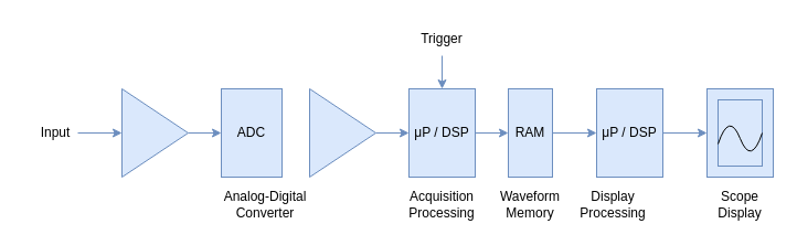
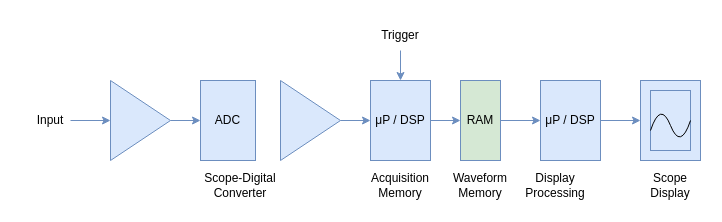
  <mxCell id="0" />
  <mxCell id="1" parent="0" />
  <mxCell id="2" style="edgeStyle=orthogonalEdgeStyle;rounded=0;orthogonalLoop=1;jettySize=auto;html=1;entryX=0;entryY=0.5;entryDx=0;entryDy=0;fillColor=#dae8fc;strokeColor=#6c8ebf;" edge="1" parent="1" source="3" target="5"><mxGeometry relative="1" as="geometry" /></mxCell>
  <mxCell id="3" value="" style="triangle;whiteSpace=wrap;html=1;fillColor=#dae8fc;strokeColor=#6c8ebf;" vertex="1" parent="1"><mxGeometry x="110" y="80" width="60" height="80" as="geometry" /></mxCell>
  <mxCell id="4" value="" style="endArrow=classic;html=1;rounded=0;fillColor=#dae8fc;strokeColor=#6c8ebf;" edge="1" parent="1"><mxGeometry width="50" height="50" relative="1" as="geometry"><mxPoint x="70" y="120" as="sourcePoint" /><mxPoint x="110" y="120" as="targetPoint" /></mxGeometry></mxCell>
  <mxCell id="5" value="ADC" style="whiteSpace=wrap;html=1;aspect=fixed;fillColor=#dae8fc;strokeColor=#6c8ebf;" vertex="1" parent="1"><mxGeometry x="200" y="80" width="55" height="80" as="geometry" /></mxCell>
  <mxCell id="6" style="edgeStyle=orthogonalEdgeStyle;rounded=0;orthogonalLoop=1;jettySize=auto;html=1;entryX=0;entryY=0.5;entryDx=0;entryDy=0;fillColor=#dae8fc;strokeColor=#6c8ebf;" edge="1" parent="1" source="7" target="9"><mxGeometry relative="1" as="geometry" /></mxCell>
  <mxCell id="7" value="" style="triangle;whiteSpace=wrap;html=1;fillColor=#dae8fc;strokeColor=#6c8ebf;perimeterSpacing=0;" vertex="1" parent="1"><mxGeometry x="280" y="80" width="60" height="80" as="geometry" /></mxCell>
  <mxCell id="8" style="edgeStyle=orthogonalEdgeStyle;rounded=0;orthogonalLoop=1;jettySize=auto;html=1;entryX=0;entryY=0.5;entryDx=0;entryDy=0;fillColor=#dae8fc;strokeColor=#6c8ebf;" edge="1" parent="1" source="9" target="11"><mxGeometry relative="1" as="geometry" /></mxCell>
  <mxCell id="9" value="μP / DSP" style="rounded=0;whiteSpace=wrap;html=1;fillColor=#dae8fc;strokeColor=#6c8ebf;" vertex="1" parent="1"><mxGeometry x="370" y="80" width="60" height="80" as="geometry" /></mxCell>
  <mxCell id="10" style="edgeStyle=orthogonalEdgeStyle;rounded=0;orthogonalLoop=1;jettySize=auto;html=1;entryX=0;entryY=0.5;entryDx=0;entryDy=0;fillColor=#dae8fc;strokeColor=#6c8ebf;" edge="1" parent="1" source="11" target="13"><mxGeometry relative="1" as="geometry" /></mxCell>
- <mxCell id="11" value="RAM" style="rounded=0;whiteSpace=wrap;html=1;fillColor=#dae8fc;strokeColor=#6c8ebf;" vertex="1" parent="1"><mxGeometry x="460" y="80" width="40" height="80" as="geometry" /></mxCell>
+ <mxCell id="11" value="RAM" style="rounded=0;whiteSpace=wrap;html=1;fillColor=#d5e8d4;strokeColor=#6c8ebf;" vertex="1" parent="1"><mxGeometry x="460" y="80" width="40" height="80" as="geometry" /></mxCell>
  <mxCell id="12" style="edgeStyle=orthogonalEdgeStyle;rounded=0;orthogonalLoop=1;jettySize=auto;html=1;entryX=0;entryY=0.5;entryDx=0;entryDy=0;fillColor=#dae8fc;strokeColor=#6c8ebf;" edge="1" parent="1" source="13" target="14"><mxGeometry relative="1" as="geometry" /></mxCell>
  <mxCell id="13" value="μP / DSP" style="rounded=0;whiteSpace=wrap;html=1;fillColor=#dae8fc;strokeColor=#6c8ebf;" vertex="1" parent="1"><mxGeometry x="540" y="80" width="60" height="80" as="geometry" /></mxCell>
  <mxCell id="14" value="" style="rounded=0;whiteSpace=wrap;html=1;fillColor=#dae8fc;strokeColor=#6c8ebf;" vertex="1" parent="1"><mxGeometry x="640" y="80" width="60" height="80" as="geometry" /></mxCell>
  <mxCell id="15" value="" style="rounded=0;whiteSpace=wrap;html=1;fillColor=#dae8fc;strokeColor=#6c8ebf;" vertex="1" parent="1"><mxGeometry x="650" y="90" width="40" height="60" as="geometry" /></mxCell>
  <mxCell id="16" value="Input" style="text;html=1;align=center;verticalAlign=middle;whiteSpace=wrap;rounded=0;" vertex="1" parent="1"><mxGeometry x="20" y="105" width="60" height="30" as="geometry" /></mxCell>
- <mxCell id="17" value="Analog-Digital&lt;div&gt;Converter&lt;/div&gt;" style="text;html=1;align=center;verticalAlign=middle;whiteSpace=wrap;rounded=0;" vertex="1" parent="1"><mxGeometry x="200" y="170" width="80" height="30" as="geometry" /></mxCell>
- <mxCell id="18" value="Acquisition&lt;div&gt;Processing&lt;/div&gt;" style="text;html=1;align=center;verticalAlign=middle;whiteSpace=wrap;rounded=0;" vertex="1" parent="1"><mxGeometry x="370" y="170" width="60" height="30" as="geometry" /></mxCell>
+ <mxCell id="17" value="Scope-Digital&lt;div&gt;Converter&lt;/div&gt;" style="text;html=1;align=center;verticalAlign=middle;whiteSpace=wrap;rounded=0;" vertex="1" parent="1"><mxGeometry x="200" y="170" width="80" height="30" as="geometry" /></mxCell>
+ <mxCell id="18" value="Acquisition&lt;div&gt;Memory&lt;/div&gt;" style="text;html=1;align=center;verticalAlign=middle;whiteSpace=wrap;rounded=0;" vertex="1" parent="1"><mxGeometry x="370" y="170" width="60" height="30" as="geometry" /></mxCell>
  <mxCell id="19" value="Waveform&lt;div&gt;Memory&lt;/div&gt;" style="text;html=1;align=center;verticalAlign=middle;whiteSpace=wrap;rounded=0;" vertex="1" parent="1"><mxGeometry x="450" y="170" width="60" height="30" as="geometry" /></mxCell>
  <mxCell id="20" value="Display&lt;div&gt;Processing&lt;/div&gt;" style="text;html=1;align=center;verticalAlign=middle;whiteSpace=wrap;rounded=0;" vertex="1" parent="1"><mxGeometry x="525" y="170" width="60" height="30" as="geometry" /></mxCell>
  <mxCell id="21" value="Scope&lt;div&gt;Display&lt;/div&gt;" style="text;html=1;align=center;verticalAlign=middle;whiteSpace=wrap;rounded=0;" vertex="1" parent="1"><mxGeometry x="640" y="170" width="60" height="30" as="geometry" /></mxCell>
  <mxCell id="22" style="edgeStyle=orthogonalEdgeStyle;rounded=0;orthogonalLoop=1;jettySize=auto;html=1;entryX=0.5;entryY=0;entryDx=0;entryDy=0;fillColor=#dae8fc;strokeColor=#6c8ebf;" edge="1" parent="1" source="23" target="9"><mxGeometry relative="1" as="geometry" /></mxCell>
  <mxCell id="23" value="Trigger" style="text;html=1;align=center;verticalAlign=middle;whiteSpace=wrap;rounded=0;" vertex="1" parent="1"><mxGeometry x="370" y="20" width="60" height="30" as="geometry" /></mxCell>
  <mxCell id="24" value="" style="curved=1;endArrow=none;html=1;rounded=0;endFill=0;entryX=1;entryY=0.5;entryDx=0;entryDy=0;" edge="1" parent="1" target="15"><mxGeometry width="50" height="50" relative="1" as="geometry"><mxPoint x="650" y="130" as="sourcePoint" /><mxPoint x="750" y="240" as="targetPoint" /><Array as="points"><mxPoint x="660" y="100" /><mxPoint x="680" y="150" /></Array></mxGeometry></mxCell>
